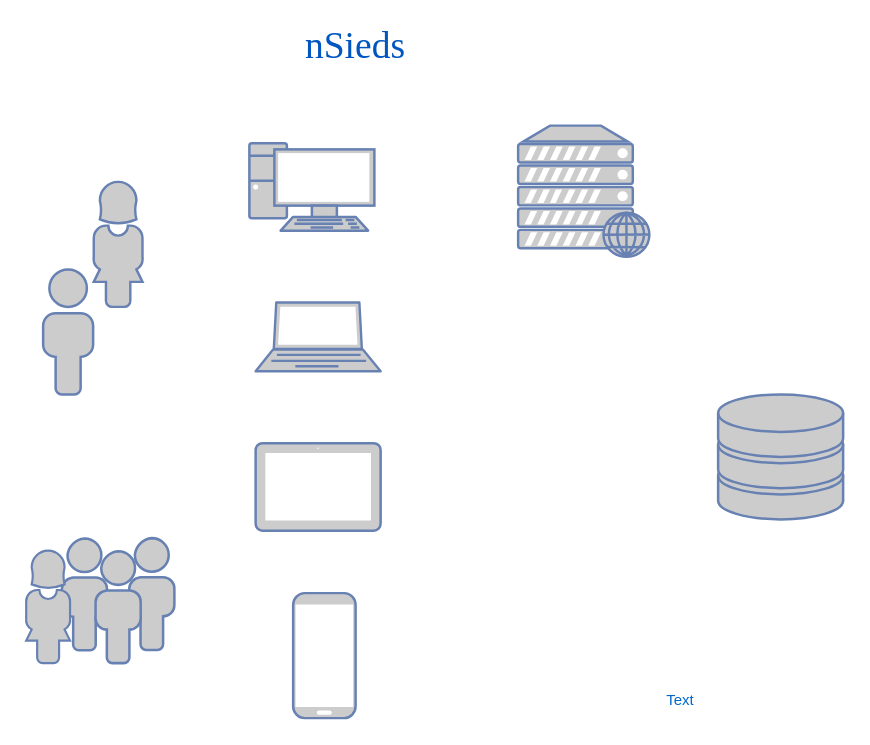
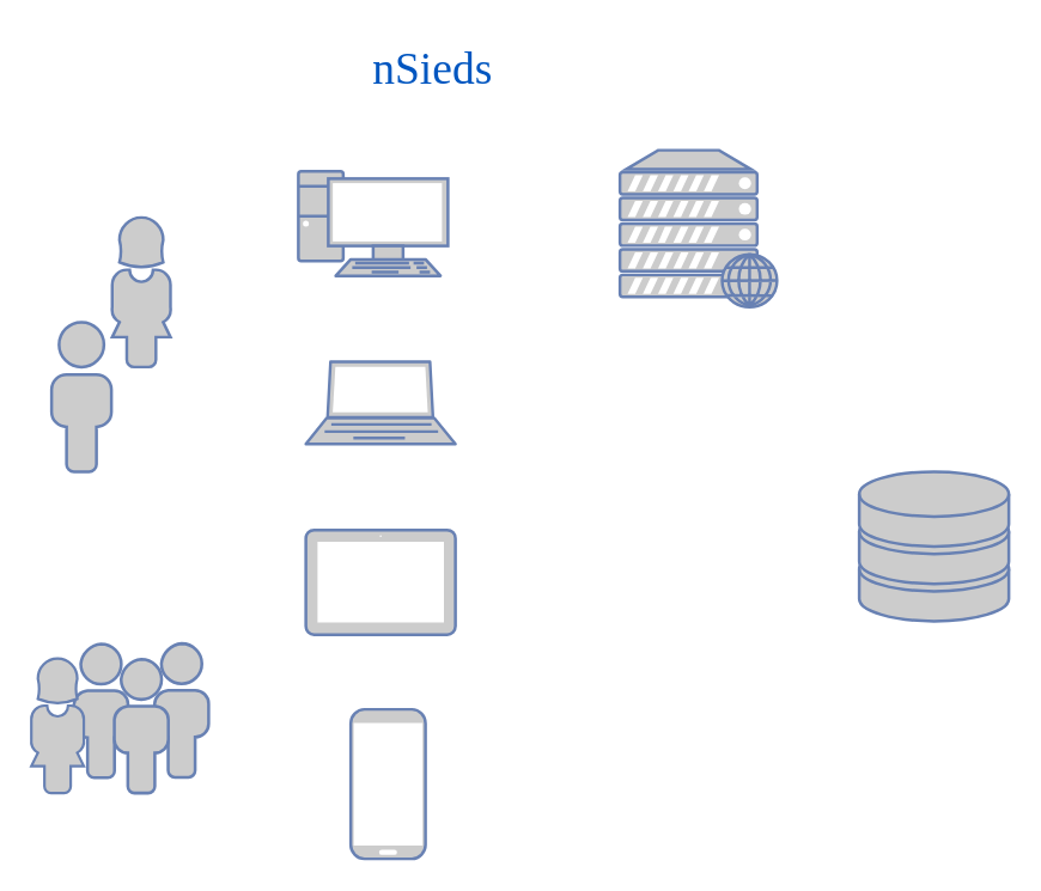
  <mxCell id="0" />
  <mxCell id="1" parent="0" />
  <mxCell id="2" value="" style="fontColor=#0066CC;verticalAlign=top;verticalLabelPosition=bottom;labelPosition=center;align=center;html=1;outlineConnect=0;fillColor=#CCCCCC;strokeColor=#6881B3;gradientColor=none;gradientDirection=north;strokeWidth=2;shape=mxgraph.networks.pc;" parent="1" vertex="1"><mxGeometry x="199" y="114" width="100" height="70" as="geometry" /></mxCell>
  <mxCell id="3" value="" style="fontColor=#0066CC;verticalAlign=top;verticalLabelPosition=bottom;labelPosition=center;align=center;html=1;outlineConnect=0;fillColor=#CCCCCC;strokeColor=#6881B3;gradientColor=none;gradientDirection=north;strokeWidth=2;shape=mxgraph.networks.laptop;" parent="1" vertex="1"><mxGeometry x="204" y="241.5" width="100" height="55" as="geometry" /></mxCell>
  <mxCell id="4" value="" style="fontColor=#0066CC;verticalAlign=top;verticalLabelPosition=bottom;labelPosition=center;align=center;html=1;outlineConnect=0;fillColor=#CCCCCC;strokeColor=#6881B3;gradientColor=none;gradientDirection=north;strokeWidth=2;shape=mxgraph.networks.storage;" parent="1" vertex="1"><mxGeometry x="574" y="315" width="100" height="100" as="geometry" /></mxCell>
  <mxCell id="5" value="" style="fontColor=#0066CC;verticalAlign=top;verticalLabelPosition=bottom;labelPosition=center;align=center;html=1;outlineConnect=0;fillColor=#CCCCCC;strokeColor=#6881B3;gradientColor=none;gradientDirection=north;strokeWidth=2;shape=mxgraph.networks.user_male;" parent="1" vertex="1"><mxGeometry x="34" y="215" width="40" height="100" as="geometry" /></mxCell>
  <mxCell id="6" value="" style="fontColor=#0066CC;verticalAlign=top;verticalLabelPosition=bottom;labelPosition=center;align=center;html=1;outlineConnect=0;fillColor=#CCCCCC;strokeColor=#6881B3;gradientColor=none;gradientDirection=north;strokeWidth=2;shape=mxgraph.networks.users;" parent="1" vertex="1"><mxGeometry x="49" y="430" width="90" height="100" as="geometry" /></mxCell>
  <mxCell id="7" value="" style="fontColor=#0066CC;verticalAlign=top;verticalLabelPosition=bottom;labelPosition=center;align=center;html=1;outlineConnect=0;fillColor=#CCCCCC;strokeColor=#6881B3;gradientColor=none;gradientDirection=north;strokeWidth=2;shape=mxgraph.networks.user_female;" parent="1" vertex="1"><mxGeometry x="74" y="145" width="40" height="100" as="geometry" /></mxCell>
  <mxCell id="8" value="" style="fontColor=#0066CC;verticalAlign=top;verticalLabelPosition=bottom;labelPosition=center;align=center;html=1;outlineConnect=0;fillColor=#CCCCCC;strokeColor=#6881B3;gradientColor=none;gradientDirection=north;strokeWidth=2;shape=mxgraph.networks.web_server;" parent="1" vertex="1"><mxGeometry x="414" y="100" width="105" height="105" as="geometry" /></mxCell>
  <mxCell id="9" value="" style="fontColor=#0066CC;verticalAlign=top;verticalLabelPosition=bottom;labelPosition=center;align=center;html=1;outlineConnect=0;fillColor=#CCCCCC;strokeColor=#6881B3;gradientColor=none;gradientDirection=north;strokeWidth=2;shape=mxgraph.networks.mobile;" parent="1" vertex="1"><mxGeometry x="234" y="474" width="50" height="100" as="geometry" /></mxCell>
  <mxCell id="10" value="" style="fontColor=#0066CC;verticalAlign=top;verticalLabelPosition=bottom;labelPosition=center;align=center;html=1;outlineConnect=0;fillColor=#CCCCCC;strokeColor=#6881B3;gradientColor=none;gradientDirection=north;strokeWidth=2;shape=mxgraph.networks.tablet;" parent="1" vertex="1"><mxGeometry x="204" y="354" width="100" height="70" as="geometry" /></mxCell>
  <mxCell id="11" value="" style="fontColor=#0066CC;verticalAlign=top;verticalLabelPosition=bottom;labelPosition=center;align=center;html=1;outlineConnect=0;fillColor=#CCCCCC;strokeColor=#6881B3;gradientColor=none;gradientDirection=north;strokeWidth=2;shape=mxgraph.networks.user_female;" parent="1" vertex="1"><mxGeometry x="20" y="440" width="36" height="90" as="geometry" /></mxCell>
- <mxCell id="12" value="&lt;font face=&quot;Comic Sans MS&quot; color=&quot;#0056c0&quot;&gt;&lt;span style=&quot;font-size: 30px&quot;&gt;nSieds&lt;/span&gt;&lt;/font&gt;" style="text;html=1;strokeColor=none;fillColor=none;align=center;verticalAlign=middle;whiteSpace=wrap;rounded=0;" parent="1" vertex="1"><mxGeometry x="179" y="10" width="210" height="50" as="geometry" /></mxCell>
- <mxCell id="13" value="Text" style="text;html=1;strokeColor=none;fillColor=none;align=center;verticalAlign=middle;whiteSpace=wrap;rounded=0;fontColor=#0066CC;" vertex="1" parent="1"><mxGeometry x="524" y="550" width="40" height="20" as="geometry" /></mxCell>
+ <mxCell id="12" value="&lt;font face=&quot;Comic Sans MS&quot; color=&quot;#0056c0&quot;&gt;&lt;span style=&quot;font-size: 30px&quot;&gt;nSieds&lt;/span&gt;&lt;/font&gt;" style="text;html=1;strokeColor=none;fillColor=none;align=center;verticalAlign=middle;whiteSpace=wrap;rounded=0;" parent="1" vertex="1"><mxGeometry x="184" y="20" width="210" height="50" as="geometry" /></mxCell>
